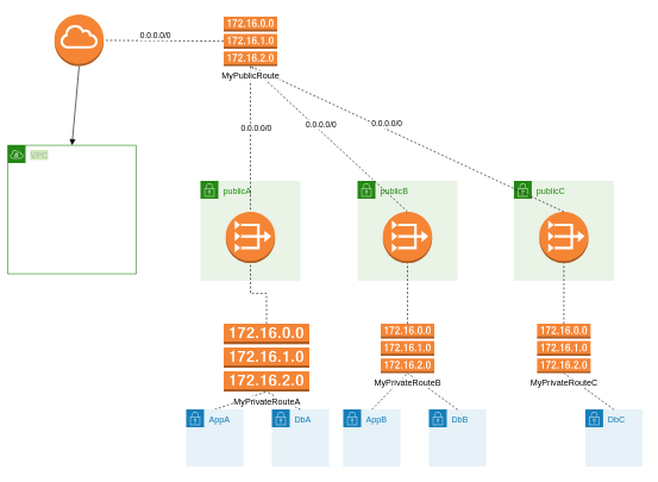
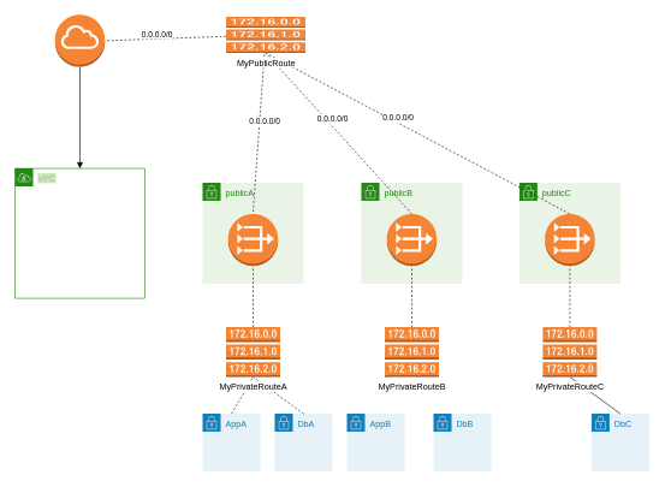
  <mxCell id="0" />
  <mxCell id="1" parent="0" />
  <mxCell id="2" value="publicA" style="points=[[0,0],[0.25,0],[0.5,0],[0.75,0],[1,0],[1,0.25],[1,0.5],[1,0.75],[1,1],[0.75,1],[0.5,1],[0.25,1],[0,1],[0,0.75],[0,0.5],[0,0.25]];outlineConnect=0;gradientColor=none;html=1;whiteSpace=wrap;fontSize=12;fontStyle=0;container=1;pointerEvents=0;collapsible=0;recursiveResize=0;shape=mxgraph.aws4.group;grIcon=mxgraph.aws4.group_security_group;grStroke=0;strokeColor=#248814;fillColor=#E9F3E6;verticalAlign=top;align=left;spacingLeft=30;fontColor=#248814;dashed=0;" vertex="1" parent="1"><mxGeometry x="280" y="253" width="140" height="140" as="geometry" /></mxCell>
  <mxCell id="3" value="" style="outlineConnect=0;dashed=0;verticalLabelPosition=bottom;verticalAlign=top;align=center;html=1;shape=mxgraph.aws3.vpc_nat_gateway;fillColor=#F58534;gradientColor=none;" vertex="1" parent="2"><mxGeometry x="35.5" y="43" width="69" height="72" as="geometry" /></mxCell>
  <mxCell id="4" style="rounded=0;orthogonalLoop=1;jettySize=auto;html=1;endArrow=none;endFill=0;dashed=1;" edge="1" parent="1" target="17"><mxGeometry relative="1" as="geometry"><mxPoint x="350" y="293" as="sourcePoint" /><mxPoint x="380" y="423" as="targetPoint" /></mxGeometry></mxCell>
  <mxCell id="5" value="0.0.0.0/0" style="edgeLabel;html=1;align=center;verticalAlign=middle;resizable=0;points=[];" vertex="1" connectable="0" parent="4"><mxGeometry x="0.144" y="-7" relative="1" as="geometry"><mxPoint as="offset" /></mxGeometry></mxCell>
  <mxCell id="6" value="publicB" style="points=[[0,0],[0.25,0],[0.5,0],[0.75,0],[1,0],[1,0.25],[1,0.5],[1,0.75],[1,1],[0.75,1],[0.5,1],[0.25,1],[0,1],[0,0.75],[0,0.5],[0,0.25]];outlineConnect=0;gradientColor=none;html=1;whiteSpace=wrap;fontSize=12;fontStyle=0;container=1;pointerEvents=0;collapsible=0;recursiveResize=0;shape=mxgraph.aws4.group;grIcon=mxgraph.aws4.group_security_group;grStroke=0;strokeColor=#248814;fillColor=#E9F3E6;verticalAlign=top;align=left;spacingLeft=30;fontColor=#248814;dashed=0;" vertex="1" parent="1"><mxGeometry x="500" y="253" width="140" height="140" as="geometry" /></mxCell>
  <mxCell id="7" value="" style="outlineConnect=0;dashed=0;verticalLabelPosition=bottom;verticalAlign=top;align=center;html=1;shape=mxgraph.aws3.vpc_nat_gateway;fillColor=#F58534;gradientColor=none;" vertex="1" parent="6"><mxGeometry x="35.5" y="43" width="69" height="72" as="geometry" /></mxCell>
  <mxCell id="8" value="publicC" style="points=[[0,0],[0.25,0],[0.5,0],[0.75,0],[1,0],[1,0.25],[1,0.5],[1,0.75],[1,1],[0.75,1],[0.5,1],[0.25,1],[0,1],[0,0.75],[0,0.5],[0,0.25]];outlineConnect=0;gradientColor=none;html=1;whiteSpace=wrap;fontSize=12;fontStyle=0;container=1;pointerEvents=0;collapsible=0;recursiveResize=0;shape=mxgraph.aws4.group;grIcon=mxgraph.aws4.group_security_group;grStroke=0;strokeColor=#248814;fillColor=#E9F3E6;verticalAlign=top;align=left;spacingLeft=30;fontColor=#248814;dashed=0;" vertex="1" parent="1"><mxGeometry x="719" y="253" width="140" height="140" as="geometry" /></mxCell>
  <mxCell id="9" value="" style="outlineConnect=0;dashed=0;verticalLabelPosition=bottom;verticalAlign=top;align=center;html=1;shape=mxgraph.aws3.vpc_nat_gateway;fillColor=#F58534;gradientColor=none;" vertex="1" parent="8"><mxGeometry x="35.5" y="43" width="69" height="72" as="geometry" /></mxCell>
  <mxCell id="10" style="edgeStyle=orthogonalEdgeStyle;rounded=0;orthogonalLoop=1;jettySize=auto;html=1;exitX=0.5;exitY=0;exitDx=0;exitDy=0;exitPerimeter=0;endArrow=none;endFill=0;dashed=1;" edge="1" parent="1" source="27" target="3"><mxGeometry relative="1" as="geometry" /></mxCell>
  <mxCell id="11" style="rounded=0;orthogonalLoop=1;jettySize=auto;html=1;exitX=0.5;exitY=0;exitDx=0;exitDy=0;exitPerimeter=0;entryX=0.5;entryY=1;entryDx=0;entryDy=0;endArrow=none;endFill=0;dashed=1;entryPerimeter=0;" edge="1" parent="1" target="7"><mxGeometry relative="1" as="geometry"><mxPoint x="570" y="453" as="sourcePoint" /><mxPoint x="380" y="403" as="targetPoint" /></mxGeometry></mxCell>
  <mxCell id="12" style="edgeStyle=orthogonalEdgeStyle;rounded=0;orthogonalLoop=1;jettySize=auto;html=1;entryX=0.5;entryY=1;entryDx=0;entryDy=0;endArrow=none;endFill=0;dashed=1;entryPerimeter=0;" edge="1" parent="1" source="35" target="9"><mxGeometry relative="1" as="geometry"><mxPoint x="769" y="453" as="sourcePoint" /><mxPoint x="390" y="413" as="targetPoint" /></mxGeometry></mxCell>
  <mxCell id="13" style="rounded=0;orthogonalLoop=1;jettySize=auto;html=1;endArrow=none;endFill=0;dashed=1;exitX=0.5;exitY=0;exitDx=0;exitDy=0;exitPerimeter=0;entryX=0.5;entryY=1;entryDx=0;entryDy=0;entryPerimeter=0;" edge="1" parent="1" source="7" target="17"><mxGeometry relative="1" as="geometry"><mxPoint x="360" y="303" as="sourcePoint" /><mxPoint x="930" y="83" as="targetPoint" /></mxGeometry></mxCell>
  <mxCell id="14" value="0.0.0.0/0" style="edgeLabel;html=1;align=center;verticalAlign=middle;resizable=0;points=[];" vertex="1" connectable="0" parent="13"><mxGeometry x="0.144" y="-7" relative="1" as="geometry"><mxPoint as="offset" /></mxGeometry></mxCell>
  <mxCell id="15" style="rounded=0;orthogonalLoop=1;jettySize=auto;html=1;endArrow=none;endFill=0;dashed=1;exitX=0.5;exitY=0;exitDx=0;exitDy=0;exitPerimeter=0;entryX=0.5;entryY=1;entryDx=0;entryDy=0;entryPerimeter=0;" edge="1" parent="1" source="9" target="17"><mxGeometry relative="1" as="geometry"><mxPoint x="370" y="313" as="sourcePoint" /><mxPoint x="370" y="112" as="targetPoint" /></mxGeometry></mxCell>
  <mxCell id="16" value="0.0.0.0/0" style="edgeLabel;html=1;align=center;verticalAlign=middle;resizable=0;points=[];" vertex="1" connectable="0" parent="15"><mxGeometry x="0.144" y="-7" relative="1" as="geometry"><mxPoint as="offset" /></mxGeometry></mxCell>
- <mxCell id="17" value="&lt;span style=&quot;background-color: rgb(255, 255, 255);&quot;&gt;MyPublicRoute&lt;/span&gt;" style="outlineConnect=0;dashed=0;verticalLabelPosition=bottom;verticalAlign=top;align=center;html=1;shape=mxgraph.aws3.route_table;fillColor=#F58536;gradientColor=none;" vertex="1" parent="1"><mxGeometry x="312.5" y="23" width="75" height="69" as="geometry" /></mxCell>
- <mxCell id="18" value="VPC" style="points=[[0,0],[0.25,0],[0.5,0],[0.75,0],[1,0],[1,0.25],[1,0.5],[1,0.75],[1,1],[0.75,1],[0.5,1],[0.25,1],[0,1],[0,0.75],[0,0.5],[0,0.25]];outlineConnect=0;gradientColor=none;html=1;whiteSpace=wrap;fontSize=12;fontStyle=0;container=1;pointerEvents=0;collapsible=0;recursiveResize=0;shape=mxgraph.aws4.group;grIcon=mxgraph.aws4.group_vpc;strokeColor=#248814;fillColor=none;verticalAlign=top;align=left;spacingLeft=30;fontColor=#AAB7B8;dashed=0;labelBackgroundColor=#CCE8B5;" vertex="1" parent="1"><mxGeometry x="10" y="203" width="180" height="180" as="geometry" /></mxCell>
+ <mxCell id="17" value="&lt;span style=&quot;background-color: rgb(255, 255, 255);&quot;&gt;MyPublicRoute&lt;/span&gt;" style="outlineConnect=0;dashed=0;verticalLabelPosition=bottom;verticalAlign=top;align=center;html=1;shape=mxgraph.aws3.route_table;fillColor=#F58536;gradientColor=none;" vertex="1" parent="1"><mxGeometry x="312.5" y="23" width="110" height="50" as="geometry" /></mxCell>
+ <mxCell id="18" value="VPC" style="points=[[0,0],[0.25,0],[0.5,0],[0.75,0],[1,0],[1,0.25],[1,0.5],[1,0.75],[1,1],[0.75,1],[0.5,1],[0.25,1],[0,1],[0,0.75],[0,0.5],[0,0.25]];outlineConnect=0;gradientColor=none;html=1;whiteSpace=wrap;fontSize=12;fontStyle=0;container=1;pointerEvents=0;collapsible=0;recursiveResize=0;shape=mxgraph.aws4.group;grIcon=mxgraph.aws4.group_vpc;strokeColor=#248814;fillColor=none;verticalAlign=top;align=left;spacingLeft=30;fontColor=#AAB7B8;dashed=0;labelBackgroundColor=#CCE8B5;" vertex="1" parent="1"><mxGeometry x="20" y="233" width="180" height="180" as="geometry" /></mxCell>
  <mxCell id="19" style="edgeStyle=none;rounded=0;orthogonalLoop=1;jettySize=auto;html=1;exitX=0.5;exitY=1;exitDx=0;exitDy=0;exitPerimeter=0;entryX=0.5;entryY=0;entryDx=0;entryDy=0;endArrow=block;endFill=1;" edge="1" parent="1" source="20" target="18"><mxGeometry relative="1" as="geometry" /></mxCell>
  <mxCell id="20" value="" style="outlineConnect=0;dashed=0;verticalLabelPosition=bottom;verticalAlign=top;align=center;html=1;shape=mxgraph.aws3.internet_gateway;fillColor=#F58534;gradientColor=none;labelBackgroundColor=#CCE8B5;" vertex="1" parent="1"><mxGeometry x="75.5" y="20" width="69" height="72" as="geometry" /></mxCell>
  <mxCell id="21" style="rounded=0;orthogonalLoop=1;jettySize=auto;html=1;endArrow=none;endFill=0;dashed=1;entryX=1;entryY=0.5;entryDx=0;entryDy=0;entryPerimeter=0;" edge="1" parent="1" source="17" target="20"><mxGeometry relative="1" as="geometry"><mxPoint x="759" y="306" as="sourcePoint" /><mxPoint x="360" y="102" as="targetPoint" /></mxGeometry></mxCell>
  <mxCell id="22" value="0.0.0.0/0" style="edgeLabel;html=1;align=center;verticalAlign=middle;resizable=0;points=[];" vertex="1" connectable="0" parent="21"><mxGeometry x="0.144" y="-7" relative="1" as="geometry"><mxPoint as="offset" /></mxGeometry></mxCell>
  <mxCell id="23" style="edgeStyle=none;rounded=0;orthogonalLoop=1;jettySize=auto;html=1;exitX=0.5;exitY=0;exitDx=0;exitDy=0;entryX=0.5;entryY=1;entryDx=0;entryDy=0;entryPerimeter=0;endArrow=none;endFill=0;dashed=1;" edge="1" parent="1" source="24" target="27"><mxGeometry relative="1" as="geometry" /></mxCell>
- <mxCell id="24" value="AppA" style="points=[[0,0],[0.25,0],[0.5,0],[0.75,0],[1,0],[1,0.25],[1,0.5],[1,0.75],[1,1],[0.75,1],[0.5,1],[0.25,1],[0,1],[0,0.75],[0,0.5],[0,0.25]];outlineConnect=0;gradientColor=none;html=1;whiteSpace=wrap;fontSize=12;fontStyle=0;container=1;pointerEvents=0;collapsible=0;recursiveResize=0;shape=mxgraph.aws4.group;grIcon=mxgraph.aws4.group_security_group;grStroke=0;strokeColor=#147EBA;fillColor=#E6F2F8;verticalAlign=top;align=left;spacingLeft=30;fontColor=#147EBA;dashed=0;labelBackgroundColor=none;" vertex="1" parent="1"><mxGeometry x="260" y="573" width="80" height="80" as="geometry" /></mxCell>
+ <mxCell id="24" value="AppA" style="points=[[0,0],[0.25,0],[0.5,0],[0.75,0],[1,0],[1,0.25],[1,0.5],[1,0.75],[1,1],[0.75,1],[0.5,1],[0.25,1],[0,1],[0,0.75],[0,0.5],[0,0.25]];outlineConnect=0;gradientColor=none;html=1;whiteSpace=wrap;fontSize=12;fontStyle=0;container=1;pointerEvents=0;collapsible=0;recursiveResize=0;shape=mxgraph.aws4.group;grIcon=mxgraph.aws4.group_security_group;grStroke=0;strokeColor=#147EBA;fillColor=#E6F2F8;verticalAlign=top;align=left;spacingLeft=30;fontColor=#147EBA;dashed=0;labelBackgroundColor=none;" vertex="1" parent="1"><mxGeometry x="280" y="573" width="80" height="80" as="geometry" /></mxCell>
  <mxCell id="25" value="DbA" style="points=[[0,0],[0.25,0],[0.5,0],[0.75,0],[1,0],[1,0.25],[1,0.5],[1,0.75],[1,1],[0.75,1],[0.5,1],[0.25,1],[0,1],[0,0.75],[0,0.5],[0,0.25]];outlineConnect=0;gradientColor=none;html=1;whiteSpace=wrap;fontSize=12;fontStyle=0;container=1;pointerEvents=0;collapsible=0;recursiveResize=0;shape=mxgraph.aws4.group;grIcon=mxgraph.aws4.group_security_group;grStroke=0;strokeColor=#147EBA;fillColor=#E6F2F8;verticalAlign=top;align=left;spacingLeft=30;fontColor=#147EBA;dashed=0;labelBackgroundColor=none;" vertex="1" parent="1"><mxGeometry x="380" y="573" width="80" height="80" as="geometry" /></mxCell>
  <mxCell id="26" style="edgeStyle=none;rounded=0;orthogonalLoop=1;jettySize=auto;html=1;exitX=0.5;exitY=0;exitDx=0;exitDy=0;entryX=0.5;entryY=1;entryDx=0;entryDy=0;entryPerimeter=0;endArrow=none;endFill=0;dashed=1;" edge="1" parent="1" source="25" target="27"><mxGeometry relative="1" as="geometry"><mxPoint x="310" y="583" as="sourcePoint" /><mxPoint x="360" y="532" as="targetPoint" /></mxGeometry></mxCell>
- <mxCell id="27" value="&lt;span style=&quot;background-color: rgb(255, 255, 255);&quot;&gt;MyPrivateRouteA&lt;/span&gt;" style="outlineConnect=0;dashed=0;verticalLabelPosition=bottom;verticalAlign=top;align=center;html=1;shape=mxgraph.aws3.route_table;fillColor=#F58536;gradientColor=none;" vertex="1" parent="1"><mxGeometry x="312.5" y="453" width="120" height="95" as="geometry" /></mxCell>
- <mxCell id="28" style="edgeStyle=none;rounded=0;orthogonalLoop=1;jettySize=auto;html=1;exitX=0.5;exitY=0;exitDx=0;exitDy=0;entryX=0.5;entryY=1;entryDx=0;entryDy=0;entryPerimeter=0;endArrow=none;endFill=0;dashed=1;" edge="1" parent="1" source="29" target="32"><mxGeometry relative="1" as="geometry" /></mxCell>
+ <mxCell id="27" value="&lt;span style=&quot;background-color: rgb(255, 255, 255);&quot;&gt;MyPrivateRouteA&lt;/span&gt;" style="outlineConnect=0;dashed=0;verticalLabelPosition=bottom;verticalAlign=top;align=center;html=1;shape=mxgraph.aws3.route_table;fillColor=#F58536;gradientColor=none;" vertex="1" parent="1"><mxGeometry x="312.5" y="453" width="75" height="69" as="geometry" /></mxCell>
  <mxCell id="29" value="AppB" style="points=[[0,0],[0.25,0],[0.5,0],[0.75,0],[1,0],[1,0.25],[1,0.5],[1,0.75],[1,1],[0.75,1],[0.5,1],[0.25,1],[0,1],[0,0.75],[0,0.5],[0,0.25]];outlineConnect=0;gradientColor=none;html=1;whiteSpace=wrap;fontSize=12;fontStyle=0;container=1;pointerEvents=0;collapsible=0;recursiveResize=0;shape=mxgraph.aws4.group;grIcon=mxgraph.aws4.group_security_group;grStroke=0;strokeColor=#147EBA;fillColor=#E6F2F8;verticalAlign=top;align=left;spacingLeft=30;fontColor=#147EBA;dashed=0;labelBackgroundColor=none;" vertex="1" parent="1"><mxGeometry x="480" y="573" width="80" height="80" as="geometry" /></mxCell>
  <mxCell id="30" value="DbB" style="points=[[0,0],[0.25,0],[0.5,0],[0.75,0],[1,0],[1,0.25],[1,0.5],[1,0.75],[1,1],[0.75,1],[0.5,1],[0.25,1],[0,1],[0,0.75],[0,0.5],[0,0.25]];outlineConnect=0;gradientColor=none;html=1;whiteSpace=wrap;fontSize=12;fontStyle=0;container=1;pointerEvents=0;collapsible=0;recursiveResize=0;shape=mxgraph.aws4.group;grIcon=mxgraph.aws4.group_security_group;grStroke=0;strokeColor=#147EBA;fillColor=#E6F2F8;verticalAlign=top;align=left;spacingLeft=30;fontColor=#147EBA;dashed=0;labelBackgroundColor=none;" vertex="1" parent="1"><mxGeometry x="600" y="573" width="80" height="80" as="geometry" /></mxCell>
- <mxCell id="31" style="edgeStyle=none;rounded=0;orthogonalLoop=1;jettySize=auto;html=1;exitX=0.5;exitY=0;exitDx=0;exitDy=0;entryX=0.5;entryY=1;entryDx=0;entryDy=0;entryPerimeter=0;endArrow=none;endFill=0;dashed=1;" edge="1" parent="1" source="30" target="32"><mxGeometry relative="1" as="geometry"><mxPoint x="530" y="583" as="sourcePoint" /><mxPoint x="580" y="532" as="targetPoint" /></mxGeometry></mxCell>
  <mxCell id="32" value="&lt;span style=&quot;background-color: rgb(255, 255, 255);&quot;&gt;MyPrivateRouteB&lt;/span&gt;" style="outlineConnect=0;dashed=0;verticalLabelPosition=bottom;verticalAlign=top;align=center;html=1;shape=mxgraph.aws3.route_table;fillColor=#F58536;gradientColor=none;" vertex="1" parent="1"><mxGeometry x="532.5" y="453" width="75" height="69" as="geometry" /></mxCell>
  <mxCell id="33" value="DbC" style="points=[[0,0],[0.25,0],[0.5,0],[0.75,0],[1,0],[1,0.25],[1,0.5],[1,0.75],[1,1],[0.75,1],[0.5,1],[0.25,1],[0,1],[0,0.75],[0,0.5],[0,0.25]];outlineConnect=0;gradientColor=none;html=1;whiteSpace=wrap;fontSize=12;fontStyle=0;container=1;pointerEvents=0;collapsible=0;recursiveResize=0;shape=mxgraph.aws4.group;grIcon=mxgraph.aws4.group_security_group;grStroke=0;strokeColor=#147EBA;fillColor=#E6F2F8;verticalAlign=top;align=left;spacingLeft=30;fontColor=#147EBA;dashed=0;labelBackgroundColor=none;" vertex="1" parent="1"><mxGeometry x="819" y="573" width="80" height="80" as="geometry" /></mxCell>
- <mxCell id="34" style="edgeStyle=none;rounded=0;orthogonalLoop=1;jettySize=auto;html=1;exitX=0.5;exitY=0;exitDx=0;exitDy=0;entryX=0.5;entryY=1;entryDx=0;entryDy=0;entryPerimeter=0;endArrow=none;endFill=0;dashed=1;" edge="1" parent="1" source="33" target="35"><mxGeometry relative="1" as="geometry"><mxPoint x="749" y="583" as="sourcePoint" /><mxPoint x="799" y="532" as="targetPoint" /></mxGeometry></mxCell>
+ <mxCell id="34" style="edgeStyle=none;rounded=0;orthogonalLoop=1;jettySize=auto;html=1;exitX=0.5;exitY=0;exitDx=0;exitDy=0;entryX=0.5;entryY=1;entryDx=0;entryDy=0;entryPerimeter=0;endArrow=none;endFill=0;dashed=0;" edge="1" parent="1" source="33" target="35"><mxGeometry relative="1" as="geometry"><mxPoint x="749" y="583" as="sourcePoint" /><mxPoint x="799" y="532" as="targetPoint" /></mxGeometry></mxCell>
  <mxCell id="35" value="&lt;span style=&quot;background-color: rgb(255, 255, 255);&quot;&gt;MyPrivateRouteC&lt;/span&gt;" style="outlineConnect=0;dashed=0;verticalLabelPosition=bottom;verticalAlign=top;align=center;html=1;shape=mxgraph.aws3.route_table;fillColor=#F58536;gradientColor=none;" vertex="1" parent="1"><mxGeometry x="751.5" y="453" width="75" height="69" as="geometry" /></mxCell>
